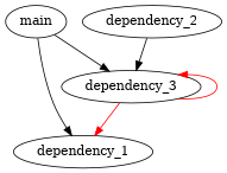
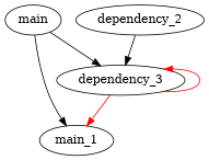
  digraph {
    node [shape=oval]
    main
-   dependency_1
+   dependency_1 [label=main_1]
    dependency_3
    dependency_2
    main -> dependency_1
    main -> dependency_3
    dependency_3 -> dependency_1 [color=red]
    dependency_3 -> dependency_3 [color=red dir=back]
    dependency_2 -> dependency_3
  }
